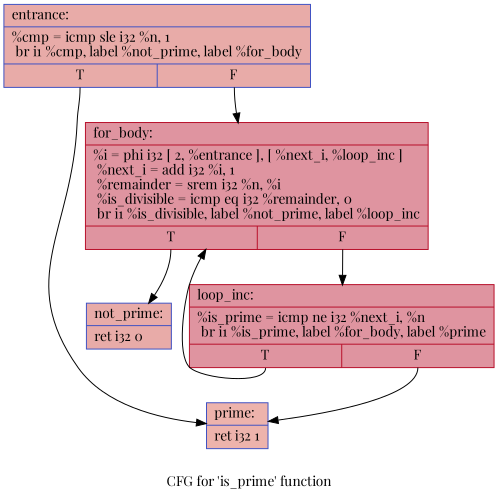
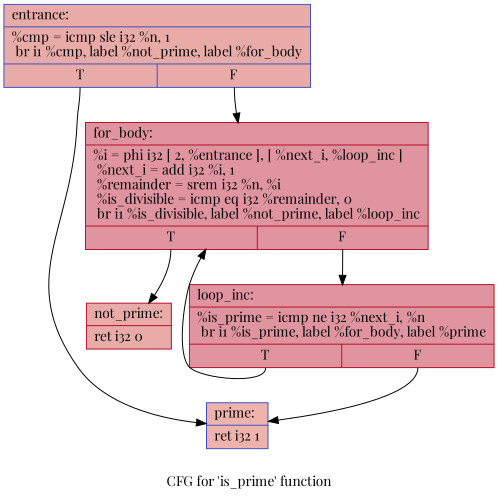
  digraph {
    fontname="Playfair Display"
    label="CFG for 'is_prime' function"
    node [color="#3d50c3ff" fillcolor="#cc403a70" fontname="Playfair Display" shape=record style=filled]
    edge [fontname="Playfair Display" tailport=s1]
    n1 [label="{entrance:\l|  %cmp = icmp sle i32 %n, 1\l  br i1 %cmp, label %not_prime, label %for_body\l|{<s0>T|<s1>F}}"]
    n2 [color="#b70d28ff" fillcolor="#b70d2870" label="{for_body:\l|  %i = phi i32 [ 2, %entrance ], [ %next_i, %loop_inc ]\l  %next_i = add i32 %i, 1\l  %remainder = srem i32 %n, %i\l  %is_divisible = icmp eq i32 %remainder, 0\l  br i1 %is_divisible, label %not_prime, label %loop_inc\l|{<s0>T|<s1>F}}"]
    n3 [fillcolor="#d6524470" label="{prime:\l|  ret i32 1\l}"]
-   n4 [label="{not_prime:\l|  ret i32 0\l}"]
+   n4 [color="#b70d28ff" label="{not_prime:\l|  ret i32 0\l}"]
    n5 [color="#b70d28ff" fillcolor="#b70d2870" label="{loop_inc:\l|  %is_prime = icmp ne i32 %next_i, %n\l  br i1 %is_prime, label %for_body, label %prime\l|{<s0>T|<s1>F}}"]
    n1 -> n2
    n1 -> n3 [tailport=s0]
    n2 -> n4 [tailport=s0]
    n2 -> n5
    n5 -> n2 [tailport=s0]
    n5 -> n3
  }
